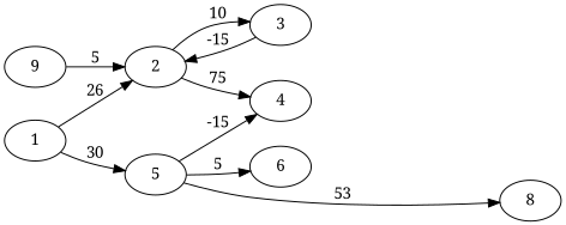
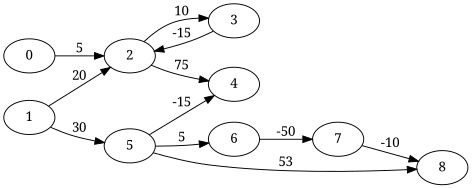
  digraph {
    fontname="Noto Serif"
    rankdir=LR
    node [fontname="Noto Serif"]
    edge [fontname="Noto Serif"]
-   0 [label=9]
+   0
    2
    1
    5
    3
    4
    6
+   7
    8
    0 -> 2 [label=5]
    2 -> 3 [label=10]
    2 -> 4 [label=75]
-   1 -> 2 [label=26]
+   1 -> 2 [label=20]
    1 -> 5 [label=30]
    5 -> 4 [label=-15]
    5 -> 6 [label=5]
    5 -> 8 [label=53]
    3 -> 2 [label=-15]
+   6 -> 7 [label=-50]
+   7 -> 8 [label=-10]
  }
